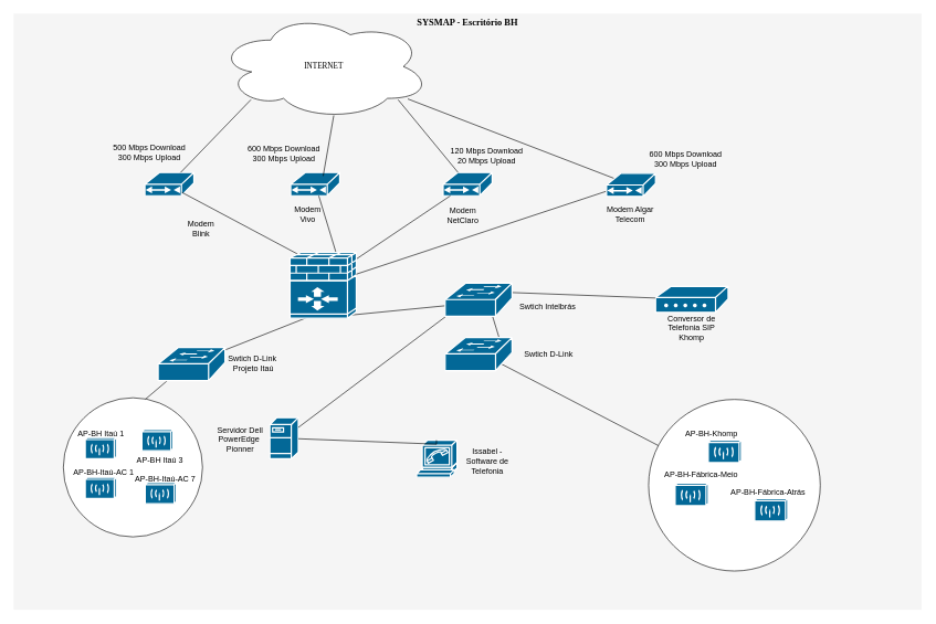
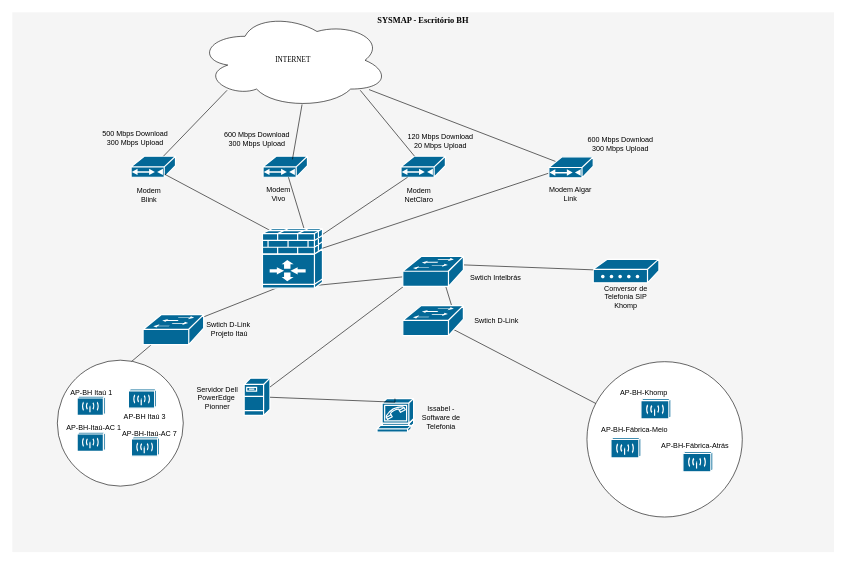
  <mxCell id="0" />
  <mxCell id="1" parent="0" />
  <mxCell id="2" value="SYSMAP - Escritório BH" style="whiteSpace=wrap;html=1;rounded=0;shadow=0;comic=0;strokeWidth=1;fontFamily=Verdana;fontSize=14;fillColor=#f5f5f5;strokeColor=none;verticalAlign=top;fontStyle=1" parent="1" vertex="1"><mxGeometry x="20" y="20" width="1370" height="900" as="geometry" /></mxCell>
  <mxCell id="3" value="" style="ellipse;whiteSpace=wrap;html=1;aspect=fixed;" vertex="1" parent="1"><mxGeometry x="95" y="600" width="210" height="210" as="geometry" /></mxCell>
  <mxCell id="4" value="" style="ellipse;whiteSpace=wrap;html=1;aspect=fixed;" vertex="1" parent="1"><mxGeometry x="978" y="602.5" width="259" height="259" as="geometry" /></mxCell>
  <mxCell id="5" value="INTERNET" style="ellipse;shape=cloud;whiteSpace=wrap;html=1;rounded=0;shadow=0;comic=0;strokeWidth=1;fontFamily=Verdana;fontSize=12;" parent="1" vertex="1"><mxGeometry x="328" y="20" width="320" height="160" as="geometry" /></mxCell>
  <mxCell id="6" value="" style="shape=mxgraph.cisco.modems_and_phones.cable_modem;sketch=0;html=1;pointerEvents=1;dashed=0;fillColor=#036897;strokeColor=#ffffff;strokeWidth=2;verticalLabelPosition=bottom;verticalAlign=top;align=center;outlineConnect=0;" vertex="1" parent="1"><mxGeometry x="218" y="260" width="74" height="35" as="geometry" /></mxCell>
  <mxCell id="7" value="" style="shape=mxgraph.cisco.modems_and_phones.cable_modem;sketch=0;html=1;pointerEvents=1;dashed=0;fillColor=#036897;strokeColor=#ffffff;strokeWidth=2;verticalLabelPosition=bottom;verticalAlign=top;align=center;outlineConnect=0;" vertex="1" parent="1"><mxGeometry x="668" y="260" width="74" height="35" as="geometry" /></mxCell>
  <mxCell id="8" value="" style="shape=mxgraph.cisco.modems_and_phones.cable_modem;sketch=0;html=1;pointerEvents=1;dashed=0;fillColor=#036897;strokeColor=#ffffff;strokeWidth=2;verticalLabelPosition=bottom;verticalAlign=top;align=center;outlineConnect=0;" vertex="1" parent="1"><mxGeometry x="438" y="260" width="74" height="35" as="geometry" /></mxCell>
- <mxCell id="9" value="Modem Blink" style="text;strokeColor=none;align=center;fillColor=none;html=1;verticalAlign=middle;whiteSpace=wrap;rounded=0;" vertex="1" parent="1"><mxGeometry x="273" y="330" width="60" height="30" as="geometry" /></mxCell>
+ <mxCell id="9" value="Modem Blink" style="text;strokeColor=none;align=center;fillColor=none;html=1;verticalAlign=middle;whiteSpace=wrap;rounded=0;" vertex="1" parent="1"><mxGeometry x="218" y="310" width="60" height="30" as="geometry" /></mxCell>
  <mxCell id="10" value="Modem Vivo" style="text;strokeColor=none;align=center;fillColor=none;html=1;verticalAlign=middle;whiteSpace=wrap;rounded=0;" vertex="1" parent="1"><mxGeometry x="434" y="308" width="60" height="30" as="geometry" /></mxCell>
  <mxCell id="11" value="Modem NetClaro" style="text;strokeColor=none;align=center;fillColor=none;html=1;verticalAlign=middle;whiteSpace=wrap;rounded=0;" vertex="1" parent="1"><mxGeometry x="668" y="310" width="60" height="30" as="geometry" /></mxCell>
  <mxCell id="12" value="120 Mbps Download&lt;br&gt;20 Mbps Upload" style="text;strokeColor=none;align=center;fillColor=none;html=1;verticalAlign=middle;whiteSpace=wrap;rounded=0;" vertex="1" parent="1"><mxGeometry x="668" y="204" width="132" height="60" as="geometry" /></mxCell>
  <mxCell id="13" value="500 Mbps Download&lt;br&gt;300 Mbps Upload" style="text;strokeColor=none;align=center;fillColor=none;html=1;verticalAlign=middle;whiteSpace=wrap;rounded=0;" vertex="1" parent="1"><mxGeometry x="159" y="199" width="132" height="60" as="geometry" /></mxCell>
  <mxCell id="14" value="600 Mbps Download&lt;br&gt;300 Mbps Upload" style="text;strokeColor=none;align=center;fillColor=none;html=1;verticalAlign=middle;whiteSpace=wrap;rounded=0;" vertex="1" parent="1"><mxGeometry x="362" y="201" width="132" height="60" as="geometry" /></mxCell>
  <mxCell id="15" value="" style="endArrow=none;html=1;rounded=0;" edge="1" parent="1" source="6"><mxGeometry width="50" height="50" relative="1" as="geometry"><mxPoint x="328" y="200" as="sourcePoint" /><mxPoint x="378" y="150" as="targetPoint" /></mxGeometry></mxCell>
  <mxCell id="16" value="" style="endArrow=none;html=1;rounded=0;" edge="1" parent="1"><mxGeometry width="50" height="50" relative="1" as="geometry"><mxPoint x="503.019" y="173.694" as="sourcePoint" /><mxPoint x="487" y="265.191" as="targetPoint" /></mxGeometry></mxCell>
  <mxCell id="17" value="" style="endArrow=none;html=1;rounded=0;" edge="1" parent="1" target="7"><mxGeometry width="50" height="50" relative="1" as="geometry"><mxPoint x="600.019" y="150.004" as="sourcePoint" /><mxPoint x="584" y="241.501" as="targetPoint" /></mxGeometry></mxCell>
  <mxCell id="18" value="" style="endArrow=none;html=1;rounded=0;exitX=0.86;exitY=0.2;exitDx=0;exitDy=0;exitPerimeter=0;" edge="1" parent="1" source="27" target="7"><mxGeometry width="50" height="50" relative="1" as="geometry"><mxPoint x="638" y="420" as="sourcePoint" /><mxPoint x="688" y="370" as="targetPoint" /></mxGeometry></mxCell>
  <mxCell id="19" value="" style="endArrow=none;html=1;rounded=0;exitX=0.17;exitY=0.06;exitDx=0;exitDy=0;exitPerimeter=0;" edge="1" parent="1" source="27"><mxGeometry width="50" height="50" relative="1" as="geometry"><mxPoint x="118" y="395" as="sourcePoint" /><mxPoint x="274" y="290" as="targetPoint" /></mxGeometry></mxCell>
  <mxCell id="20" value="" style="endArrow=none;html=1;rounded=0;exitX=0.17;exitY=0.06;exitDx=0;exitDy=0;exitPerimeter=0;" edge="1" parent="1" target="8"><mxGeometry width="50" height="50" relative="1" as="geometry"><mxPoint x="511" y="396" as="sourcePoint" /><mxPoint x="331" y="300" as="targetPoint" /></mxGeometry></mxCell>
  <mxCell id="21" value="Swtich D-Link&amp;nbsp;&lt;br&gt;Projeto Itaú" style="text;strokeColor=none;align=center;fillColor=none;html=1;verticalAlign=middle;whiteSpace=wrap;rounded=0;" vertex="1" parent="1"><mxGeometry x="337" y="534" width="90" height="30" as="geometry" /></mxCell>
  <mxCell id="22" value="Swtich Intelbrás" style="text;strokeColor=none;align=center;fillColor=none;html=1;verticalAlign=middle;whiteSpace=wrap;rounded=0;" vertex="1" parent="1"><mxGeometry x="781" y="447" width="90" height="30" as="geometry" /></mxCell>
  <mxCell id="23" value="Swtich D-Link&amp;nbsp;" style="text;strokeColor=none;align=center;fillColor=none;html=1;verticalAlign=middle;whiteSpace=wrap;rounded=0;" vertex="1" parent="1"><mxGeometry x="784" y="519" width="90" height="30" as="geometry" /></mxCell>
  <mxCell id="24" value="" style="endArrow=none;html=1;rounded=0;" edge="1" parent="1"><mxGeometry width="50" height="50" relative="1" as="geometry"><mxPoint x="328" y="532.203" as="sourcePoint" /><mxPoint x="490" y="468" as="targetPoint" /></mxGeometry></mxCell>
  <mxCell id="25" value="" style="endArrow=none;html=1;rounded=0;exitX=0.864;exitY=0.354;exitDx=0;exitDy=0;exitPerimeter=0;" edge="1" parent="1"><mxGeometry width="50" height="50" relative="1" as="geometry"><mxPoint x="763.04" y="451.992" as="sourcePoint" /><mxPoint x="500" y="478" as="targetPoint" /></mxGeometry></mxCell>
  <mxCell id="26" value="" style="endArrow=none;html=1;rounded=0;exitX=0.864;exitY=0.354;exitDx=0;exitDy=0;exitPerimeter=0;entryX=0.664;entryY=0.771;entryDx=0;entryDy=0;entryPerimeter=0;" edge="1" parent="1"><mxGeometry width="50" height="50" relative="1" as="geometry"><mxPoint x="756" y="521" as="sourcePoint" /><mxPoint x="741.04" y="472.008" as="targetPoint" /></mxGeometry></mxCell>
  <mxCell id="27" value="" style="shape=mxgraph.cisco.security.ios_firewall;html=1;dashed=0;fillColor=#036897;strokeColor=#ffffff;strokeWidth=2;verticalLabelPosition=bottom;verticalAlign=top;rounded=0;shadow=0;comic=0;fontFamily=Verdana;fontSize=12;" parent="1" vertex="1"><mxGeometry x="437" y="380" width="100" height="100" as="geometry" /></mxCell>
  <mxCell id="28" value="" style="shape=mxgraph.cisco.servers.fileserver;sketch=0;html=1;pointerEvents=1;dashed=0;fillColor=#036897;strokeColor=#ffffff;strokeWidth=2;verticalLabelPosition=bottom;verticalAlign=top;align=center;outlineConnect=0;" vertex="1" parent="1"><mxGeometry x="406.5" y="630" width="43" height="62" as="geometry" /></mxCell>
  <mxCell id="29" value="Servidor Dell PowerEdge&amp;nbsp;&lt;br&gt;Pionner" style="text;strokeColor=none;align=center;fillColor=none;html=1;verticalAlign=middle;whiteSpace=wrap;rounded=0;" vertex="1" parent="1"><mxGeometry x="322" y="646" width="79.5" height="34" as="geometry" /></mxCell>
  <mxCell id="30" value="" style="endArrow=none;html=1;rounded=0;exitX=0.064;exitY=0.833;exitDx=0;exitDy=0;exitPerimeter=0;" edge="1" parent="1" target="28"><mxGeometry width="50" height="50" relative="1" as="geometry"><mxPoint x="675.04" y="474.984" as="sourcePoint" /><mxPoint x="500" y="478" as="targetPoint" /></mxGeometry></mxCell>
  <mxCell id="31" value="" style="shape=mxgraph.cisco.wireless.wireless_transport;sketch=0;html=1;pointerEvents=1;dashed=0;fillColor=#036897;strokeColor=#ffffff;strokeWidth=2;verticalLabelPosition=bottom;verticalAlign=top;align=center;outlineConnect=0;" vertex="1" parent="1"><mxGeometry x="128" y="660" width="47" height="32" as="geometry" /></mxCell>
  <mxCell id="32" value="" style="shape=mxgraph.cisco.wireless.wireless_transport;sketch=0;html=1;pointerEvents=1;dashed=0;fillColor=#036897;strokeColor=#ffffff;strokeWidth=2;verticalLabelPosition=bottom;verticalAlign=top;align=center;outlineConnect=0;" vertex="1" parent="1"><mxGeometry x="218.5" y="728" width="47" height="32" as="geometry" /></mxCell>
  <mxCell id="33" value="" style="shape=mxgraph.cisco.wireless.wireless_transport;sketch=0;html=1;pointerEvents=1;dashed=0;fillColor=#036897;strokeColor=#ffffff;strokeWidth=2;verticalLabelPosition=bottom;verticalAlign=top;align=center;outlineConnect=0;" vertex="1" parent="1"><mxGeometry x="213.5" y="648" width="47" height="32" as="geometry" /></mxCell>
  <mxCell id="34" value="" style="shape=mxgraph.cisco.wireless.wireless_transport;sketch=0;html=1;pointerEvents=1;dashed=0;fillColor=#036897;strokeColor=#ffffff;strokeWidth=2;verticalLabelPosition=bottom;verticalAlign=top;align=center;outlineConnect=0;" vertex="1" parent="1"><mxGeometry x="128" y="720" width="47" height="32" as="geometry" /></mxCell>
  <mxCell id="35" value="AP-BH Itaú 1" style="text;strokeColor=none;align=center;fillColor=none;html=1;verticalAlign=middle;whiteSpace=wrap;rounded=0;" vertex="1" parent="1"><mxGeometry x="106.5" y="639" width="90" height="30" as="geometry" /></mxCell>
  <mxCell id="36" value="AP-BH Itaú 3" style="text;strokeColor=none;align=center;fillColor=none;html=1;verticalAlign=middle;whiteSpace=wrap;rounded=0;" vertex="1" parent="1"><mxGeometry x="195.5" y="679" width="90" height="30" as="geometry" /></mxCell>
  <mxCell id="37" value="" style="endArrow=none;html=1;rounded=0;exitX=0.373;exitY=0.792;exitDx=0;exitDy=0;exitPerimeter=0;entryX=0.59;entryY=0.01;entryDx=0;entryDy=0;entryPerimeter=0;" edge="1" parent="1" target="3"><mxGeometry width="50" height="50" relative="1" as="geometry"><mxPoint x="259.03" y="568.016" as="sourcePoint" /><mxPoint x="417" y="652" as="targetPoint" /></mxGeometry></mxCell>
  <mxCell id="38" value="AP-BH-Itaú-AC 1" style="text;strokeColor=none;align=center;fillColor=none;html=1;verticalAlign=middle;whiteSpace=wrap;rounded=0;" vertex="1" parent="1"><mxGeometry x="102.5" y="698" width="105.5" height="30" as="geometry" /></mxCell>
  <mxCell id="39" value="AP-BH-Itaú-AC 7" style="text;strokeColor=none;align=center;fillColor=none;html=1;verticalAlign=middle;whiteSpace=wrap;rounded=0;" vertex="1" parent="1"><mxGeometry x="195.5" y="708" width="105.5" height="30" as="geometry" /></mxCell>
  <mxCell id="40" value="" style="shape=mxgraph.cisco.wireless.wireless_transport;sketch=0;html=1;pointerEvents=1;dashed=0;fillColor=#036897;strokeColor=#ffffff;strokeWidth=2;verticalLabelPosition=bottom;verticalAlign=top;align=center;outlineConnect=0;" vertex="1" parent="1"><mxGeometry x="1018" y="729" width="50" height="34" as="geometry" /></mxCell>
  <mxCell id="41" value="" style="shape=mxgraph.cisco.wireless.wireless_transport;sketch=0;html=1;pointerEvents=1;dashed=0;fillColor=#036897;strokeColor=#ffffff;strokeWidth=2;verticalLabelPosition=bottom;verticalAlign=top;align=center;outlineConnect=0;" vertex="1" parent="1"><mxGeometry x="1138" y="752" width="50" height="34" as="geometry" /></mxCell>
  <mxCell id="42" value="" style="shape=mxgraph.cisco.wireless.wireless_transport;sketch=0;html=1;pointerEvents=1;dashed=0;fillColor=#036897;strokeColor=#ffffff;strokeWidth=2;verticalLabelPosition=bottom;verticalAlign=top;align=center;outlineConnect=0;" vertex="1" parent="1"><mxGeometry x="1068" y="664" width="50" height="34" as="geometry" /></mxCell>
  <mxCell id="43" value="" style="endArrow=none;html=1;rounded=0;entryX=0.836;entryY=0.604;entryDx=0;entryDy=0;entryPerimeter=0;" edge="1" parent="1" source="4"><mxGeometry width="50" height="50" relative="1" as="geometry"><mxPoint x="708" y="670" as="sourcePoint" /><mxPoint x="753.96" y="547.992" as="targetPoint" /></mxGeometry></mxCell>
  <mxCell id="44" value="AP-BH-Khomp" style="text;strokeColor=none;align=center;fillColor=none;html=1;verticalAlign=middle;whiteSpace=wrap;rounded=0;" vertex="1" parent="1"><mxGeometry x="1028" y="639" width="90" height="30" as="geometry" /></mxCell>
  <mxCell id="45" value="AP-BH-Fábrica-Meio" style="text;strokeColor=none;align=center;fillColor=none;html=1;verticalAlign=middle;whiteSpace=wrap;rounded=0;" vertex="1" parent="1"><mxGeometry x="997" y="701" width="121" height="30" as="geometry" /></mxCell>
  <mxCell id="46" value="AP-BH-Fábrica-Atrás" style="text;strokeColor=none;align=center;fillColor=none;html=1;verticalAlign=middle;whiteSpace=wrap;rounded=0;" vertex="1" parent="1"><mxGeometry x="1098" y="728" width="121" height="30" as="geometry" /></mxCell>
  <mxCell id="47" value="" style="shape=mxgraph.cisco.modems_and_phones.modem;sketch=0;html=1;pointerEvents=1;dashed=0;fillColor=#036897;strokeColor=#ffffff;strokeWidth=2;verticalLabelPosition=bottom;verticalAlign=top;align=center;outlineConnect=0;" vertex="1" parent="1"><mxGeometry x="988.5" y="432" width="109.5" height="39" as="geometry" /></mxCell>
  <mxCell id="48" value="Conversor de Telefonia SIP Khomp" style="text;strokeColor=none;align=center;fillColor=none;html=1;verticalAlign=middle;whiteSpace=wrap;rounded=0;" vertex="1" parent="1"><mxGeometry x="998.25" y="480" width="90" height="30" as="geometry" /></mxCell>
  <mxCell id="49" value="" style="endArrow=none;html=1;rounded=0;" edge="1" parent="1" target="47"><mxGeometry width="50" height="50" relative="1" as="geometry"><mxPoint x="768" y="441" as="sourcePoint" /><mxPoint x="818" y="391" as="targetPoint" /></mxGeometry></mxCell>
  <mxCell id="50" value="" style="shape=mxgraph.cisco.modems_and_phones.softphone;sketch=0;html=1;pointerEvents=1;dashed=0;fillColor=#036897;strokeColor=#ffffff;strokeWidth=2;verticalLabelPosition=bottom;verticalAlign=top;align=center;outlineConnect=0;" vertex="1" parent="1"><mxGeometry x="628" y="664" width="61" height="56" as="geometry" /></mxCell>
  <mxCell id="51" value="Issabel - Software de Telefonia" style="text;strokeColor=none;align=center;fillColor=none;html=1;verticalAlign=middle;whiteSpace=wrap;rounded=0;" vertex="1" parent="1"><mxGeometry x="690" y="681" width="90" height="30" as="geometry" /></mxCell>
  <mxCell id="52" value="" style="shape=mxgraph.cisco.switches.workgroup_switch;sketch=0;html=1;pointerEvents=1;dashed=0;fillColor=#036897;strokeColor=#ffffff;strokeWidth=2;verticalLabelPosition=bottom;verticalAlign=top;align=center;outlineConnect=0;" vertex="1" parent="1"><mxGeometry x="671" y="427" width="101" height="50" as="geometry" /></mxCell>
  <mxCell id="53" value="" style="shape=mxgraph.cisco.switches.workgroup_switch;sketch=0;html=1;pointerEvents=1;dashed=0;fillColor=#036897;strokeColor=#ffffff;strokeWidth=2;verticalLabelPosition=bottom;verticalAlign=top;align=center;outlineConnect=0;" vertex="1" parent="1"><mxGeometry x="671" y="509" width="101" height="50" as="geometry" /></mxCell>
  <mxCell id="54" value="" style="shape=mxgraph.cisco.switches.workgroup_switch;sketch=0;html=1;pointerEvents=1;dashed=0;fillColor=#036897;strokeColor=#ffffff;strokeWidth=2;verticalLabelPosition=bottom;verticalAlign=top;align=center;outlineConnect=0;" vertex="1" parent="1"><mxGeometry x="238" y="524" width="101" height="50" as="geometry" /></mxCell>
  <mxCell id="55" value="" style="endArrow=none;html=1;rounded=0;" edge="1" parent="1" source="50" target="28"><mxGeometry width="50" height="50" relative="1" as="geometry"><mxPoint x="269.03" y="578.016" as="sourcePoint" /><mxPoint x="229" y="612" as="targetPoint" /><Array as="points"><mxPoint x="658" y="670" /></Array></mxGeometry></mxCell>
- <mxCell id="56" value="Modem Algar Telecom" style="text;strokeColor=none;align=center;fillColor=none;html=1;verticalAlign=middle;whiteSpace=wrap;rounded=0;" vertex="1" parent="1"><mxGeometry x="913" y="308" width="75" height="30" as="geometry" /></mxCell>
+ <mxCell id="56" value="Modem Algar Link" style="text;strokeColor=none;align=center;fillColor=none;html=1;verticalAlign=middle;whiteSpace=wrap;rounded=0;" vertex="1" parent="1"><mxGeometry x="913" y="308" width="75" height="30" as="geometry" /></mxCell>
  <mxCell id="57" value="600 Mbps Download&lt;br&gt;300 Mbps Upload" style="text;strokeColor=none;align=center;fillColor=none;html=1;verticalAlign=middle;whiteSpace=wrap;rounded=0;" vertex="1" parent="1"><mxGeometry x="968" y="209" width="132" height="60" as="geometry" /></mxCell>
  <mxCell id="58" value="" style="endArrow=none;html=1;rounded=0;" edge="1" parent="1" source="5"><mxGeometry width="50" height="50" relative="1" as="geometry"><mxPoint x="838.019" y="160.004" as="sourcePoint" /><mxPoint x="929" y="270" as="targetPoint" /></mxGeometry></mxCell>
  <mxCell id="59" value="" style="endArrow=none;html=1;rounded=0;" edge="1" parent="1" source="27"><mxGeometry width="50" height="50" relative="1" as="geometry"><mxPoint x="625" y="159" as="sourcePoint" /><mxPoint x="939" y="280" as="targetPoint" /></mxGeometry></mxCell>
  <mxCell id="60" value="" style="shape=mxgraph.cisco.modems_and_phones.cable_modem;sketch=0;html=1;pointerEvents=1;dashed=0;fillColor=#036897;strokeColor=#ffffff;strokeWidth=2;verticalLabelPosition=bottom;verticalAlign=top;align=center;outlineConnect=0;" vertex="1" parent="1"><mxGeometry x="914.5" y="261" width="74" height="35" as="geometry" /></mxCell>
